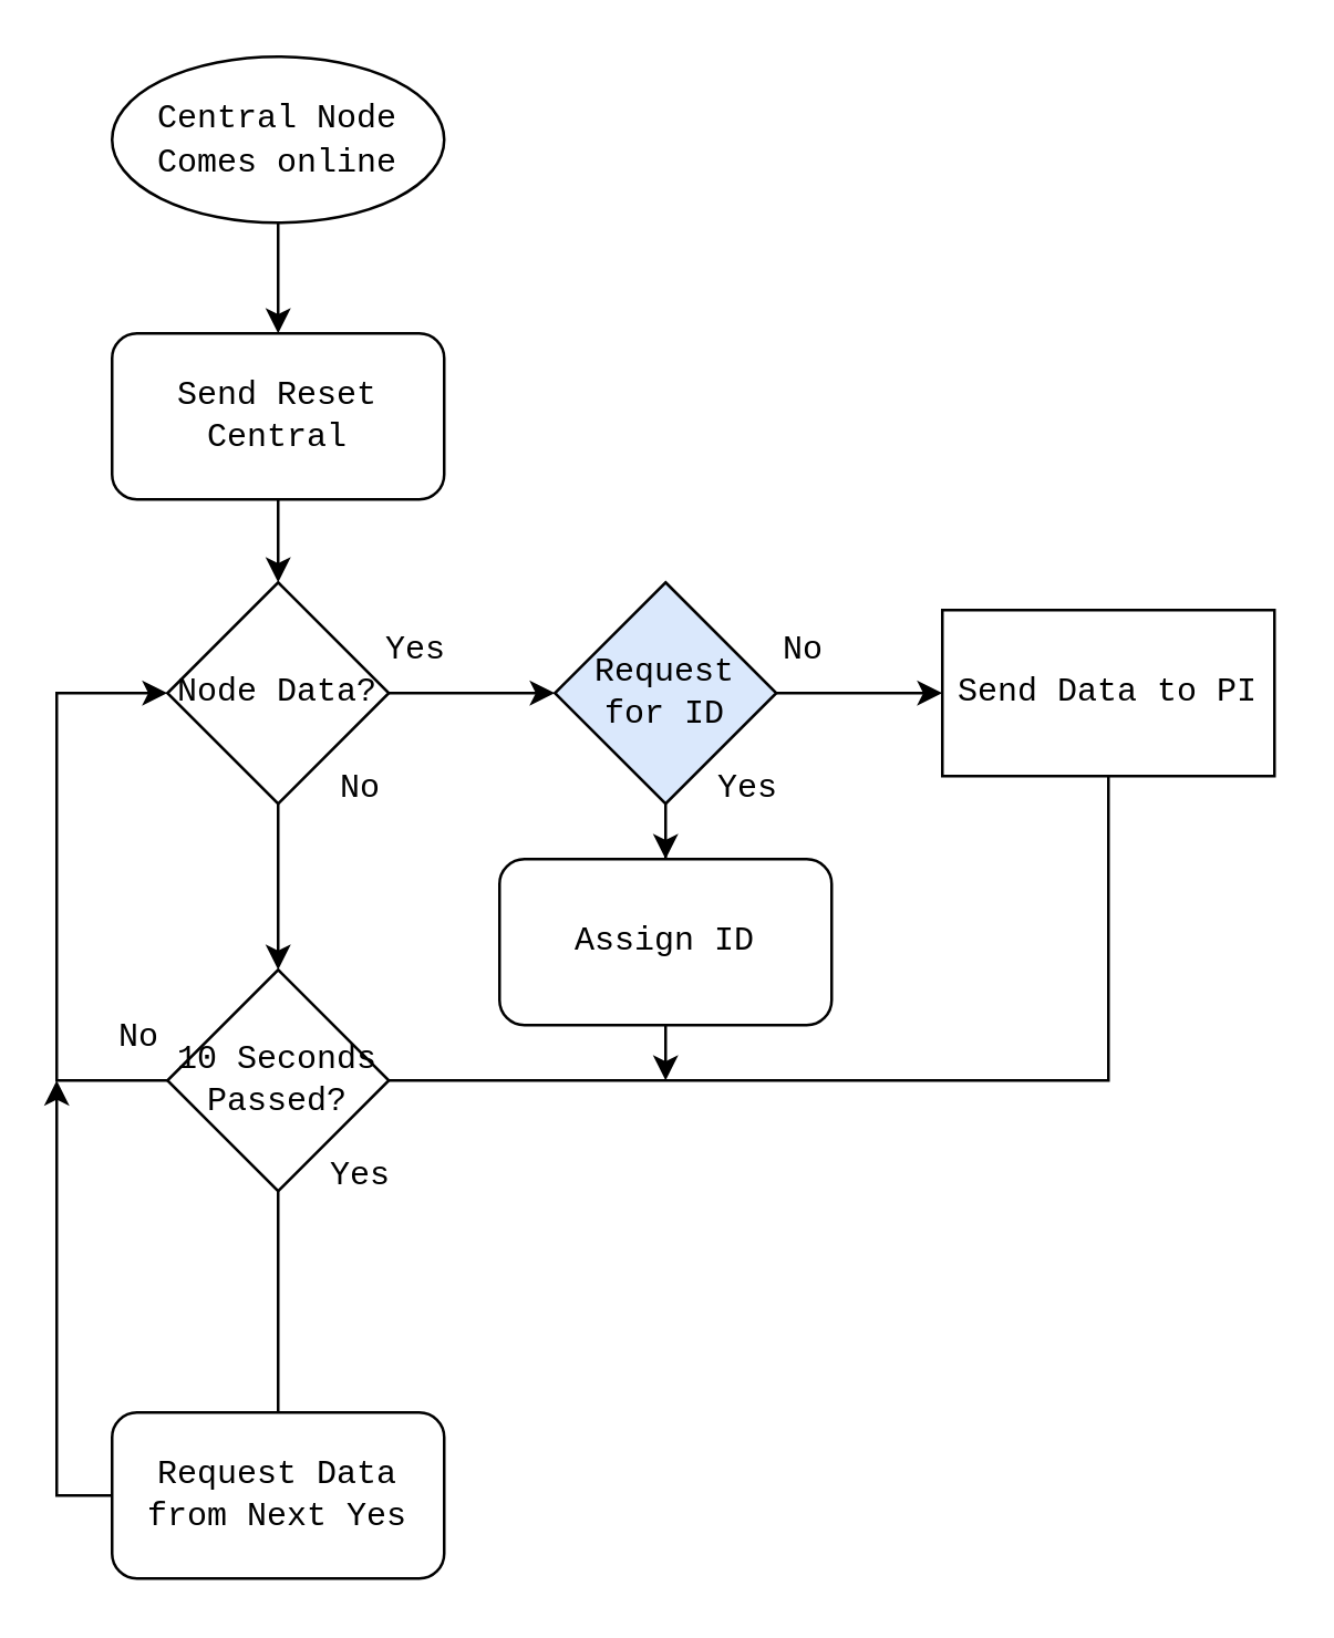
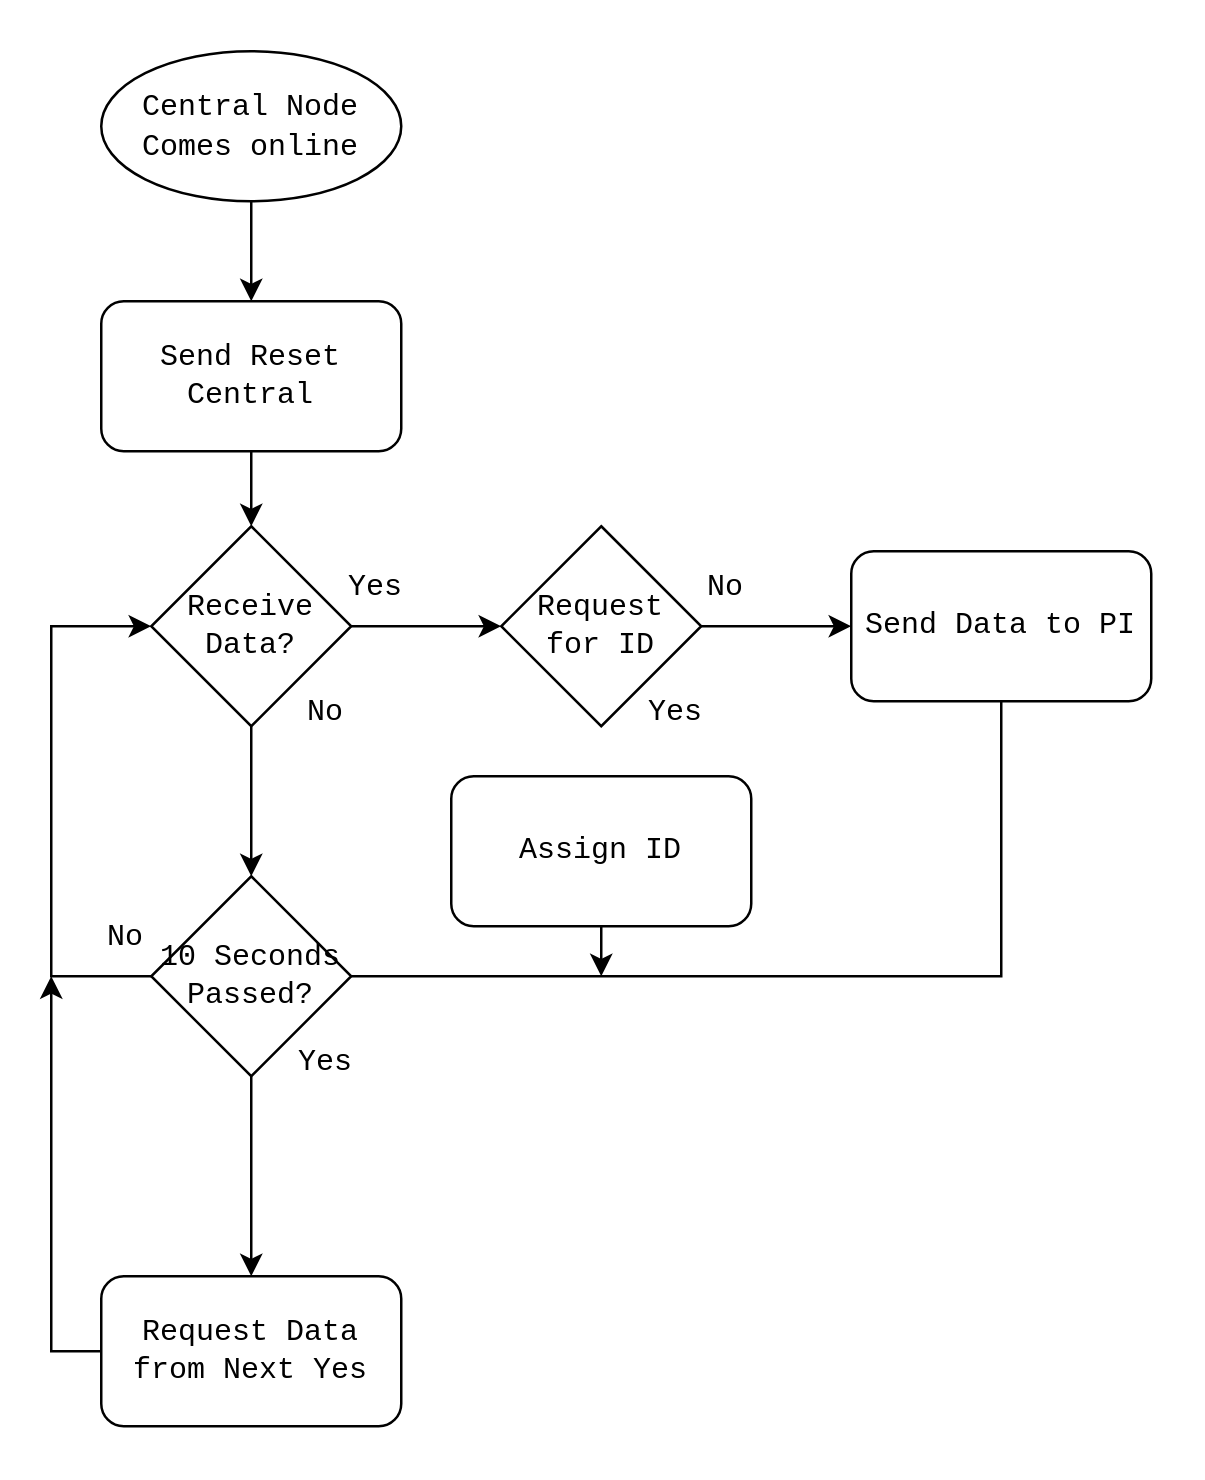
  <mxCell id="0" />
  <mxCell id="1" parent="0" />
  <mxCell id="2" value="" style="edgeStyle=orthogonalEdgeStyle;rounded=0;orthogonalLoop=1;jettySize=auto;html=1;fontFamily=Courier New;" edge="1" parent="1" source="3" target="5"><mxGeometry relative="1" as="geometry" /></mxCell>
  <mxCell id="3" value="&lt;font face=&quot;Courier New&quot;&gt;Central Node Comes online&lt;br&gt;&lt;/font&gt;" style="ellipse;whiteSpace=wrap;html=1;" vertex="1" parent="1"><mxGeometry x="40" y="20" width="120" height="60" as="geometry" /></mxCell>
  <mxCell id="4" value="" style="edgeStyle=orthogonalEdgeStyle;rounded=0;orthogonalLoop=1;jettySize=auto;html=1;fontFamily=Courier New;" edge="1" parent="1" source="5" target="8"><mxGeometry relative="1" as="geometry" /></mxCell>
  <mxCell id="5" value="Send Reset Central" style="rounded=1;whiteSpace=wrap;html=1;fontFamily=Courier New;" vertex="1" parent="1"><mxGeometry x="40" y="120" width="120" height="60" as="geometry" /></mxCell>
  <mxCell id="6" value="" style="edgeStyle=orthogonalEdgeStyle;rounded=0;orthogonalLoop=1;jettySize=auto;html=1;fontFamily=Courier New;" edge="1" parent="1" source="8"><mxGeometry relative="1" as="geometry"><mxPoint x="200" y="250" as="targetPoint" /></mxGeometry></mxCell>
  <mxCell id="7" value="" style="edgeStyle=orthogonalEdgeStyle;rounded=0;orthogonalLoop=1;jettySize=auto;html=1;fontFamily=Courier New;" edge="1" parent="1" source="8" target="11"><mxGeometry relative="1" as="geometry" /></mxCell>
- <mxCell id="8" value="Node Data?" style="rhombus;whiteSpace=wrap;html=1;fontFamily=Courier New;" vertex="1" parent="1"><mxGeometry x="60" y="210" width="80" height="80" as="geometry" /></mxCell>
+ <mxCell id="8" value="Receive Data?" style="rhombus;whiteSpace=wrap;html=1;fontFamily=Courier New;" vertex="1" parent="1"><mxGeometry x="60" y="210" width="80" height="80" as="geometry" /></mxCell>
  <mxCell id="9" style="edgeStyle=orthogonalEdgeStyle;rounded=0;orthogonalLoop=1;jettySize=auto;html=1;exitX=0;exitY=0.5;exitDx=0;exitDy=0;entryX=0;entryY=0.5;entryDx=0;entryDy=0;fontFamily=Courier New;" edge="1" parent="1" source="11" target="8"><mxGeometry relative="1" as="geometry"><Array as="points"><mxPoint x="20" y="390" /><mxPoint x="20" y="250" /></Array></mxGeometry></mxCell>
- <mxCell id="10" value="" style="edgeStyle=orthogonalEdgeStyle;rounded=0;orthogonalLoop=1;jettySize=auto;html=1;fontFamily=Courier New;endArrow=none;" edge="1" parent="1" source="11" target="15"><mxGeometry relative="1" as="geometry" /></mxCell>
+ <mxCell id="10" value="" style="edgeStyle=orthogonalEdgeStyle;rounded=0;orthogonalLoop=1;jettySize=auto;html=1;fontFamily=Courier New;" edge="1" parent="1" source="11" target="15"><mxGeometry relative="1" as="geometry" /></mxCell>
  <mxCell id="11" value="10 Seconds Passed?" style="rhombus;whiteSpace=wrap;html=1;fontFamily=Courier New;" vertex="1" parent="1"><mxGeometry x="60" y="350" width="80" height="80" as="geometry" /></mxCell>
  <mxCell id="12" value="No" style="text;html=1;strokeColor=none;fillColor=none;align=center;verticalAlign=middle;whiteSpace=wrap;rounded=0;fontFamily=Courier New;" vertex="1" parent="1"><mxGeometry x="20" y="360" width="60" height="30" as="geometry" /></mxCell>
  <mxCell id="13" value="Yes" style="text;html=1;strokeColor=none;fillColor=none;align=center;verticalAlign=middle;whiteSpace=wrap;rounded=0;fontFamily=Courier New;" vertex="1" parent="1"><mxGeometry x="100" y="410" width="60" height="30" as="geometry" /></mxCell>
  <mxCell id="14" style="edgeStyle=orthogonalEdgeStyle;rounded=0;orthogonalLoop=1;jettySize=auto;html=1;exitX=0;exitY=0.5;exitDx=0;exitDy=0;fontFamily=Courier New;" edge="1" parent="1" source="15"><mxGeometry relative="1" as="geometry"><mxPoint x="20" y="390" as="targetPoint" /></mxGeometry></mxCell>
  <mxCell id="15" value="Request Data from Next Yes" style="rounded=1;whiteSpace=wrap;html=1;fontFamily=Courier New;" vertex="1" parent="1"><mxGeometry x="40" y="510" width="120" height="60" as="geometry" /></mxCell>
  <mxCell id="16" value="No" style="text;html=1;strokeColor=none;fillColor=none;align=center;verticalAlign=middle;whiteSpace=wrap;rounded=0;fontFamily=Courier New;" vertex="1" parent="1"><mxGeometry x="100" y="270" width="60" height="30" as="geometry" /></mxCell>
  <mxCell id="17" value="Yes" style="text;html=1;strokeColor=none;fillColor=none;align=center;verticalAlign=middle;whiteSpace=wrap;rounded=0;fontFamily=Courier New;" vertex="1" parent="1"><mxGeometry x="120" y="220" width="60" height="30" as="geometry" /></mxCell>
  <mxCell id="18" value="" style="edgeStyle=orthogonalEdgeStyle;rounded=0;orthogonalLoop=1;jettySize=auto;html=1;fontFamily=Courier New;" edge="1" parent="1" source="20" target="22"><mxGeometry relative="1" as="geometry" /></mxCell>
- <mxCell id="19" value="" style="edgeStyle=orthogonalEdgeStyle;rounded=0;orthogonalLoop=1;jettySize=auto;html=1;fontFamily=Courier New;" edge="1" parent="1" source="20" target="24"><mxGeometry relative="1" as="geometry" /></mxCell>
- <mxCell id="20" value="Request for ID" style="rhombus;whiteSpace=wrap;html=1;fontFamily=Courier New;fillColor=#dae8fc;" vertex="1" parent="1"><mxGeometry x="200" y="210" width="80" height="80" as="geometry" /></mxCell>
+ <mxCell id="20" value="Request for ID" style="rhombus;whiteSpace=wrap;html=1;fontFamily=Courier New;" vertex="1" parent="1"><mxGeometry x="200" y="210" width="80" height="80" as="geometry" /></mxCell>
  <mxCell id="21" style="edgeStyle=orthogonalEdgeStyle;rounded=0;orthogonalLoop=1;jettySize=auto;html=1;exitX=0.5;exitY=1;exitDx=0;exitDy=0;entryX=1;entryY=0.5;entryDx=0;entryDy=0;fontFamily=Courier New;endArrow=none;" edge="1" parent="1" source="22" target="11"><mxGeometry relative="1" as="geometry" /></mxCell>
- <mxCell id="22" value="Send Data to PI" style="whiteSpace=wrap;html=1;fontFamily=Courier New;rounded=0;" vertex="1" parent="1"><mxGeometry x="340" y="220" width="120" height="60" as="geometry" /></mxCell>
+ <mxCell id="22" value="Send Data to PI" style="rounded=1;whiteSpace=wrap;html=1;fontFamily=Courier New;" vertex="1" parent="1"><mxGeometry x="340" y="220" width="120" height="60" as="geometry" /></mxCell>
  <mxCell id="23" style="edgeStyle=orthogonalEdgeStyle;rounded=0;orthogonalLoop=1;jettySize=auto;html=1;exitX=0.5;exitY=1;exitDx=0;exitDy=0;fontFamily=Courier New;" edge="1" parent="1" source="24"><mxGeometry relative="1" as="geometry"><mxPoint x="240" y="390" as="targetPoint" /></mxGeometry></mxCell>
  <mxCell id="24" value="Assign ID" style="rounded=1;whiteSpace=wrap;html=1;fontFamily=Courier New;" vertex="1" parent="1"><mxGeometry x="180" y="310" width="120" height="60" as="geometry" /></mxCell>
  <mxCell id="25" value="No" style="text;html=1;strokeColor=none;fillColor=none;align=center;verticalAlign=middle;whiteSpace=wrap;rounded=0;fontFamily=Courier New;" vertex="1" parent="1"><mxGeometry x="260" y="220" width="60" height="30" as="geometry" /></mxCell>
  <mxCell id="26" value="Yes" style="text;html=1;strokeColor=none;fillColor=none;align=center;verticalAlign=middle;whiteSpace=wrap;rounded=0;fontFamily=Courier New;" vertex="1" parent="1"><mxGeometry x="240" y="270" width="60" height="30" as="geometry" /></mxCell>
